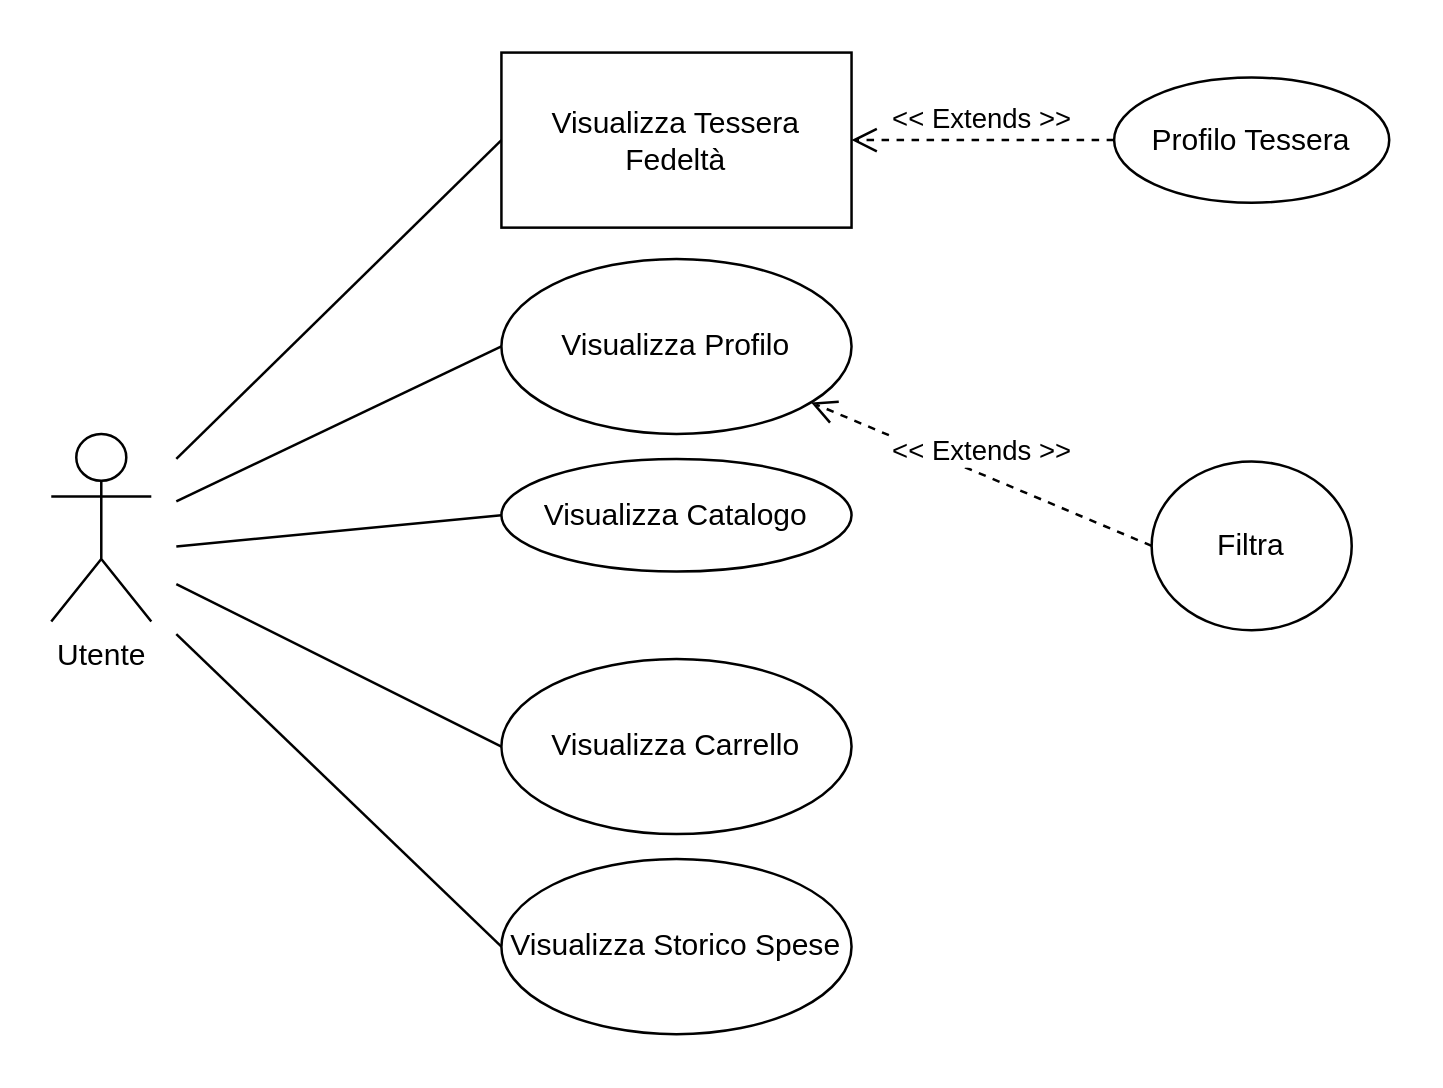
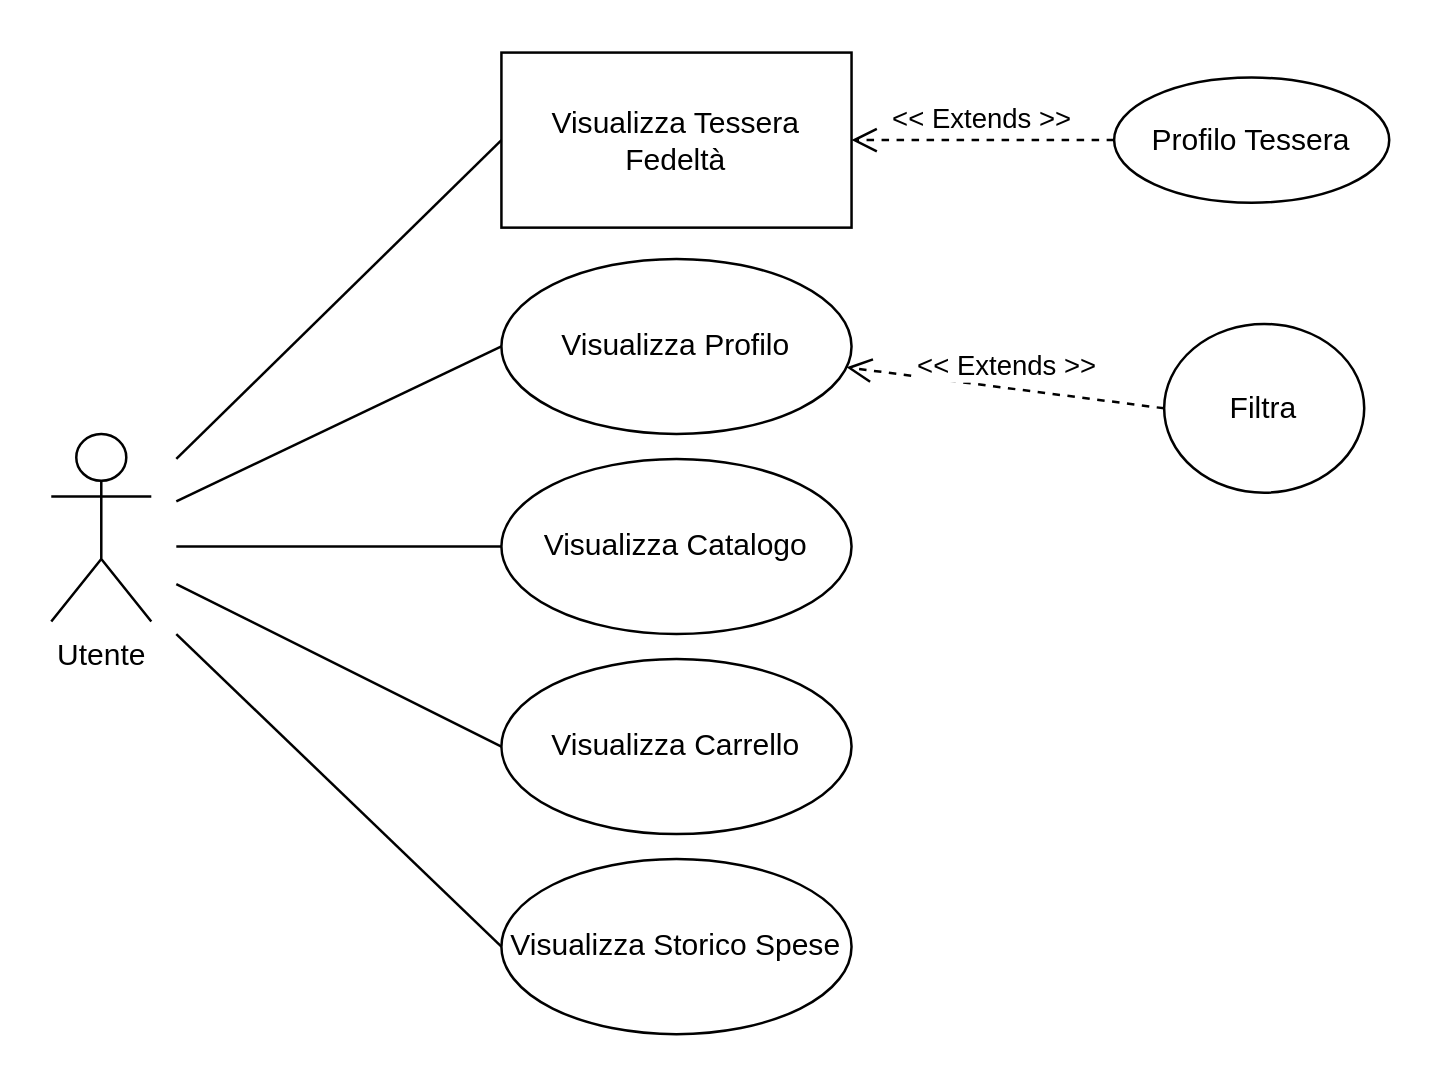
  <mxCell id="0" />
  <mxCell id="1" parent="0" />
  <mxCell id="2" value="Utente" style="shape=umlActor;verticalLabelPosition=bottom;verticalAlign=top;html=1;" vertex="1" parent="1"><mxGeometry x="20" y="173" width="40" height="75" as="geometry" /></mxCell>
- <mxCell id="3" value="Visualizza Catalogo" style="ellipse;whiteSpace=wrap;html=1;" vertex="1" parent="1"><mxGeometry x="200" y="183" width="140" height="45" as="geometry" /></mxCell>
- <mxCell id="4" value="Filtra" style="ellipse;whiteSpace=wrap;html=1;" vertex="1" parent="1"><mxGeometry x="460" y="184" width="80" height="67.5" as="geometry" /></mxCell>
+ <mxCell id="3" value="Visualizza Catalogo" style="ellipse;whiteSpace=wrap;html=1;" vertex="1" parent="1"><mxGeometry x="200" y="183" width="140" height="70" as="geometry" /></mxCell>
+ <mxCell id="4" value="Filtra" style="ellipse;whiteSpace=wrap;html=1;" vertex="1" parent="1"><mxGeometry x="465" y="129" width="80" height="67.5" as="geometry" /></mxCell>
  <mxCell id="5" value="" style="endArrow=none;endFill=0;html=1;exitX=0;exitY=0.5;exitDx=0;exitDy=0;curved=1;" edge="1" parent="1" source="3"><mxGeometry width="160" relative="1" as="geometry"><mxPoint x="190" y="303" as="sourcePoint" /><mxPoint x="70" y="218" as="targetPoint" /></mxGeometry></mxCell>
  <mxCell id="6" value="Visualizza Profilo" style="ellipse;whiteSpace=wrap;html=1;" vertex="1" parent="1"><mxGeometry x="200" y="103" width="140" height="70" as="geometry" /></mxCell>
  <mxCell id="7" value="" style="endArrow=none;endFill=0;html=1;exitX=0;exitY=0.5;exitDx=0;exitDy=0;curved=1;" edge="1" parent="1" source="6"><mxGeometry width="160" relative="1" as="geometry"><mxPoint x="130" y="143" as="sourcePoint" /><mxPoint x="70" y="200" as="targetPoint" /></mxGeometry></mxCell>
  <mxCell id="8" value="Visualizza Tessera Fedeltà" style="whiteSpace=wrap;html=1;rounded=0;" vertex="1" parent="1"><mxGeometry x="200" y="20.5" width="140" height="70" as="geometry" /></mxCell>
  <mxCell id="9" value="&amp;lt;&amp;lt; Extends &amp;gt;&amp;gt;" style="html=1;verticalAlign=bottom;endArrow=open;dashed=1;endSize=8;exitX=0;exitY=0.5;exitDx=0;exitDy=0;" edge="1" parent="1" source="4" target="6"><mxGeometry relative="1" as="geometry"><mxPoint x="420" y="293" as="sourcePoint" /><mxPoint x="340" y="293" as="targetPoint" /></mxGeometry></mxCell>
  <mxCell id="10" value="" style="endArrow=none;endFill=0;html=1;exitX=0;exitY=0.5;exitDx=0;exitDy=0;curved=1;" edge="1" parent="1" source="8"><mxGeometry width="160" relative="1" as="geometry"><mxPoint x="90" y="73" as="sourcePoint" /><mxPoint x="70" y="183" as="targetPoint" /></mxGeometry></mxCell>
  <mxCell id="11" value="Visualizza Carrello" style="ellipse;whiteSpace=wrap;html=1;" vertex="1" parent="1"><mxGeometry x="200" y="263" width="140" height="70" as="geometry" /></mxCell>
  <mxCell id="12" value="Visualizza Storico Spese" style="ellipse;whiteSpace=wrap;html=1;" vertex="1" parent="1"><mxGeometry x="200" y="343" width="140" height="70" as="geometry" /></mxCell>
  <mxCell id="13" value="Profilo Tessera" style="ellipse;whiteSpace=wrap;html=1;" vertex="1" parent="1"><mxGeometry x="445" y="30.5" width="110" height="50" as="geometry" /></mxCell>
  <mxCell id="14" value="&amp;lt;&amp;lt; Extends &amp;gt;&amp;gt;" style="html=1;verticalAlign=bottom;endArrow=open;dashed=1;endSize=8;exitX=0;exitY=0.5;exitDx=0;exitDy=0;entryX=1;entryY=0.5;entryDx=0;entryDy=0;" edge="1" parent="1" source="13" target="8"><mxGeometry relative="1" as="geometry"><mxPoint x="410" y="43" as="sourcePoint" /><mxPoint x="290" y="43" as="targetPoint" /></mxGeometry></mxCell>
  <mxCell id="15" value="" style="endArrow=none;endFill=0;html=1;exitX=0;exitY=0.5;exitDx=0;exitDy=0;curved=1;" edge="1" parent="1" source="11"><mxGeometry width="160" relative="1" as="geometry"><mxPoint x="130" y="273" as="sourcePoint" /><mxPoint x="70" y="233" as="targetPoint" /></mxGeometry></mxCell>
  <mxCell id="16" value="" style="endArrow=none;endFill=0;html=1;exitX=0;exitY=0.5;exitDx=0;exitDy=0;curved=1;" edge="1" parent="1" source="12"><mxGeometry width="160" relative="1" as="geometry"><mxPoint x="120" y="363" as="sourcePoint" /><mxPoint x="70" y="253" as="targetPoint" /></mxGeometry></mxCell>
